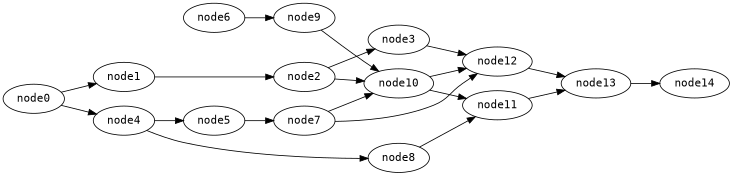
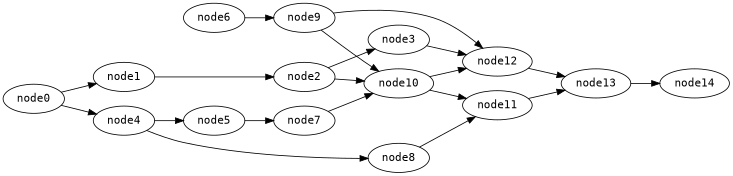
  digraph {
    fontname="DejaVu Sans Mono"
    rankdir=LR
    node [fontname="DejaVu Sans Mono"]
    edge [fontname="DejaVu Sans Mono"]
    node13
    node14
    node12
    node11
    node10
    node9
    node8
    node7
    node6
    node5
    node4
    node3
    node2
    node1
    node0
    node13 -> node14
    node12 -> node13
    node11 -> node13
    node10 -> node12
    node10 -> node11
-   node7 -> node12
+   node9 -> node12
    node9 -> node10
    node8 -> node11
    node7 -> node10
    node6 -> node9
    node5 -> node7
    node4 -> node8
    node4 -> node5
    node3 -> node12
    node2 -> node10
    node2 -> node3
    node1 -> node2
    node0 -> node4
    node0 -> node1
  }
